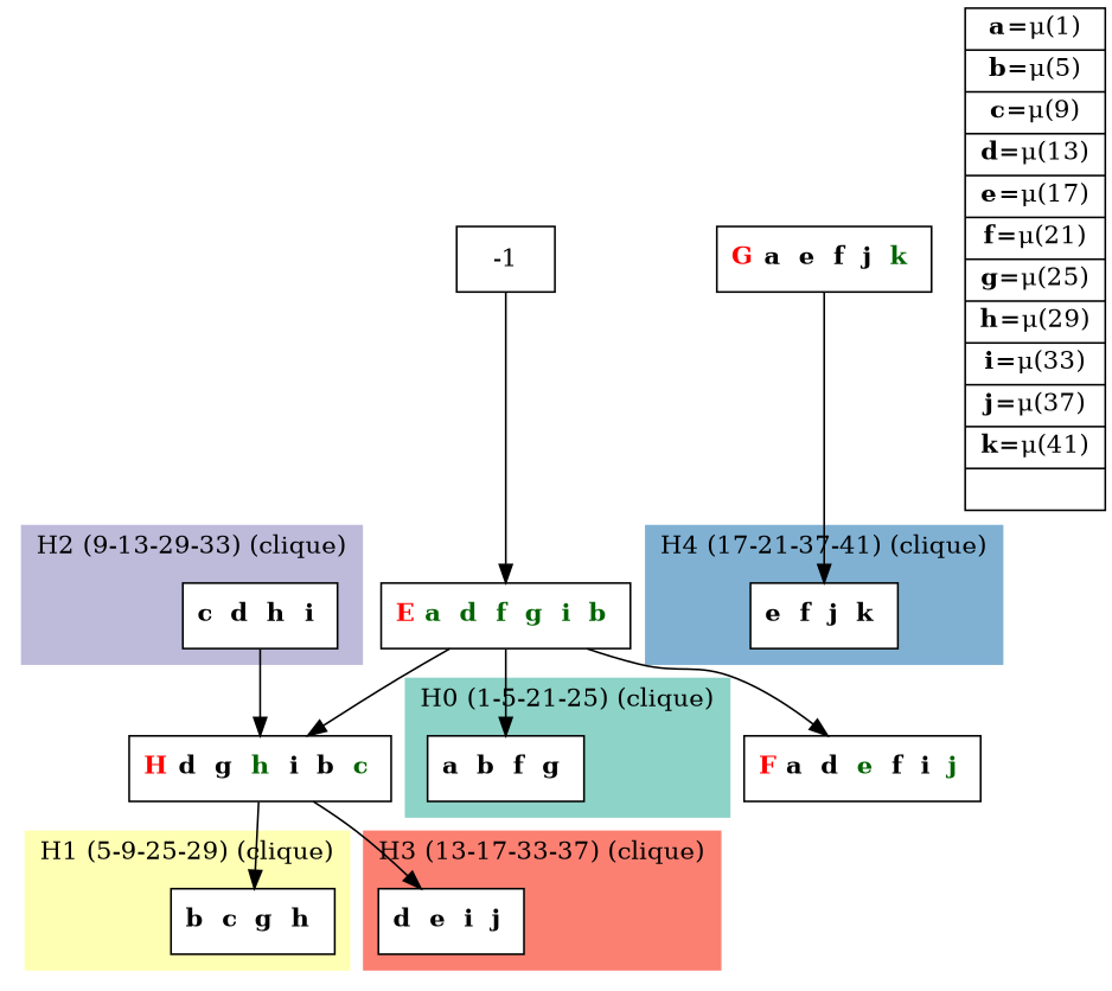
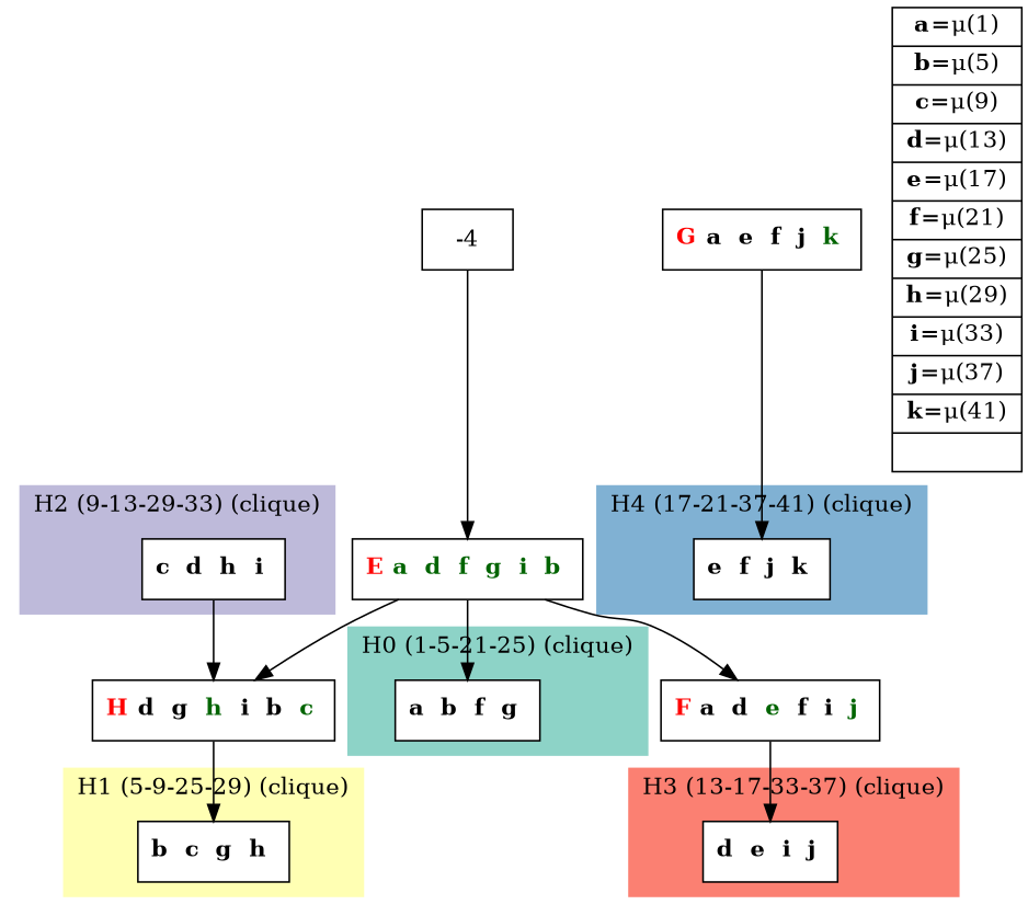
  digraph {
    node [shape=record]
    n1 [fillcolor=white label=<{ <b>a </b> <b>b </b> <b>f </b> <b>g </b>}> style=filled]
    n2 [fillcolor=white label=<{ <b>b </b> <b>c </b> <b>g </b> <b>h </b>}> style=filled]
    n3 [fillcolor=white label=<{ <b>c </b> <b>d </b> <b>h </b> <b>i </b>}> style=filled]
    n4 [fillcolor=white label=<{ <b>d </b> <b>e </b> <b>i </b> <b>j </b>}> style=filled]
    n5 [fillcolor=white label=<{ <b>e </b> <b>f </b> <b>j </b> <b>k </b>}> style=filled]
    n6 [label=<{  <FONT COLOR="RED"><b>H</b></FONT> <b>d </b> <b>g </b> <b><FONT COLOR="DARKGREEN">h </FONT></b> <b>i </b> <b>b </b> <b><FONT COLOR="DARKGREEN">c </FONT></b>}>]
    n7 [label=<{  <FONT COLOR="RED"><b>E</b></FONT> <b><FONT COLOR="DARKGREEN">a </FONT></b> <b><FONT COLOR="DARKGREEN">d </FONT></b> <b><FONT COLOR="DARKGREEN">f </FONT></b> <b><FONT COLOR="DARKGREEN">g </FONT></b> <b><FONT COLOR="DARKGREEN">i </FONT></b> <b><FONT COLOR="DARKGREEN">b </FONT></b>}>]
    n8 [label=<{  <FONT COLOR="RED"><b>F</b></FONT> <b>a </b> <b>d </b> <b><FONT COLOR="DARKGREEN">e </FONT></b> <b>f </b> <b>i </b> <b><FONT COLOR="DARKGREEN">j </FONT></b>}>]
-   -1 [shape=box]
+   -1 [shape=box label=-4]
    n10 [label=<{  <FONT COLOR="RED"><b>G</b></FONT> <b>a </b> <b>e </b> <b>f </b> <b>j </b> <b><FONT COLOR="DARKGREEN">k </FONT></b>}>]
    n11 [label=<{<b>a</b>=&#956;(1) | <b>b</b>=&#956;(5) | <b>c</b>=&#956;(9) | <b>d</b>=&#956;(13) | <b>e</b>=&#956;(17) | <b>f</b>=&#956;(21) | <b>g</b>=&#956;(25) | <b>h</b>=&#956;(29) | <b>i</b>=&#956;(33) | <b>j</b>=&#956;(37) | <b>k</b>=&#956;(41) | }>]
    subgraph cluster_1 {
      color="#8DD3C7"
      label="H0 (1-5-21-25) (clique)"
      labeljust=l
      style=filled
      n1
    }
    subgraph cluster_2 {
      color="#FFFFB3"
      label="H1 (5-9-25-29) (clique)"
      labeljust=l
      style=filled
      n2
    }
    subgraph cluster_3 {
      color="#BEBADA"
      label="H2 (9-13-29-33) (clique)"
      labeljust=l
      style=filled
      n3
    }
    subgraph cluster_4 {
      color="#FB8072"
      label="H3 (13-17-33-37) (clique)"
      labeljust=l
      style=filled
      n4
    }
    subgraph cluster_5 {
      color="#80B1D3"
      label="H4 (17-21-37-41) (clique)"
      labeljust=l
      style=filled
      n5
    }
    n3 -> n6
    n6 -> n2
    n7 -> n1
    n7 -> n6
    n7 -> n8
-   n6 -> n4
+   n8 -> n4
    -1 -> n7
    n10 -> n5
  }
